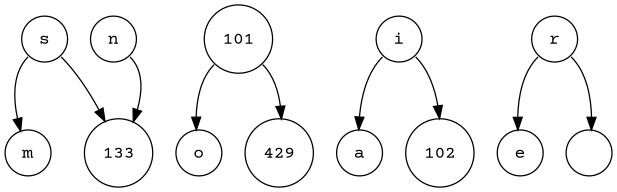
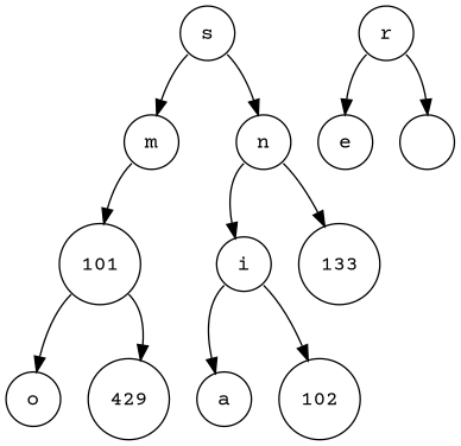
  digraph {
    fontname="Courier Prime"
    node [fontname="Courier Prime" shape=circle]
    edge [fontname="Courier Prime" tailport=sw]
    n1 [label=s width=0.5]
    n2 [label=m width=0.5]
    n3 [label=n width=0.5]
    n4 [label=101 width=0.5]
    n5 [label=i width=0.5]
    n6 [label=133 width=0.5]
    n7 [label=o width=0.5]
    n8 [label=429 width=0.5]
    n9 [label=r width=0.5]
    n10 [label=e width=0.5]
    n11 [label=" " width=0.5]
    n12 [label=a width=0.5]
    n13 [label=102 width=0.5]
    n1 -> n2
-   n1 -> n6 [tailport=se]
+   n1 -> n3 [tailport=se]
+   n2 -> n4
+   n3 -> n5
    n3 -> n6 [tailport=se]
    n4 -> n7
    n4 -> n8 [tailport=se]
    n5 -> n12
    n5 -> n13 [tailport=se]
    n9 -> n10
    n9 -> n11 [tailport=se]
  }
